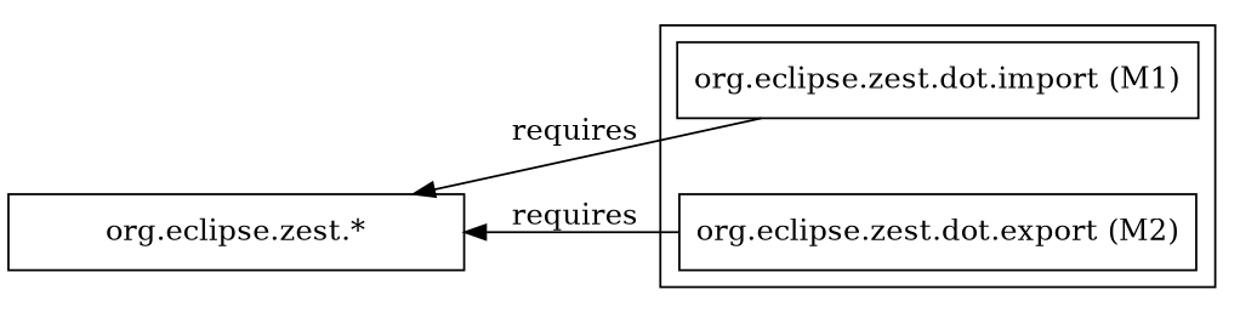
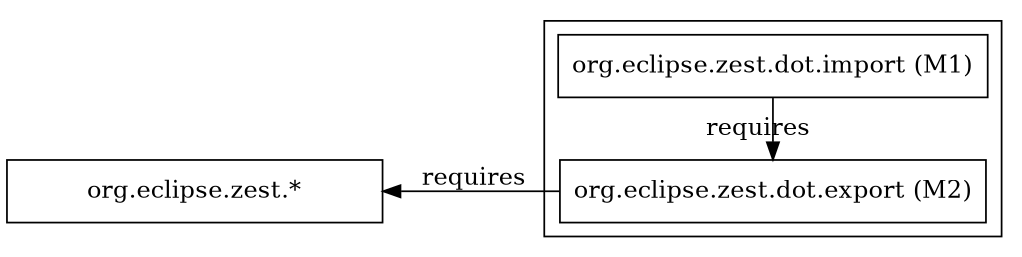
  digraph {
    rankdir=LR
    node [shape=box]
    edge [dir=back]
    n1 [label="org.eclipse.zest.dot.import (M1)" width=3]
    n2 [label="org.eclipse.zest.dot.export (M2)" width=3]
    n3 [label="org.eclipse.zest.*" width=3]
    subgraph cluster_1 {
      n1
      n2
    }
-   n3 -> n1 [constraint=false label=" requires"]
+   n2 -> n1 [constraint=false label=" requires"]
    n3 -> n2 [label=" requires"]
  }
